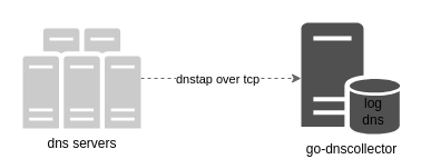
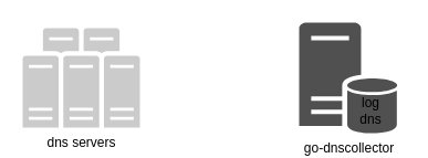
  <mxCell id="0" />
  <mxCell id="1" parent="0" />
- <mxCell id="2" value="" style="edgeStyle=orthogonalEdgeStyle;rounded=0;orthogonalLoop=1;jettySize=auto;html=1;dashed=1;strokeColor=#666666;" edge="1" parent="1" source="4" target="5"><mxGeometry relative="1" as="geometry"><mxPoint x="260" y="70" as="targetPoint" /></mxGeometry></mxCell>
- <mxCell id="3" value="dnstap over tcp" style="edgeLabel;html=1;align=center;verticalAlign=middle;resizable=0;points=[];" vertex="1" connectable="0" parent="2"><mxGeometry x="-0.219" y="-2" relative="1" as="geometry"><mxPoint x="12" y="-2" as="offset" /></mxGeometry></mxCell>
  <mxCell id="4" value="dns servers" style="sketch=0;pointerEvents=1;shadow=0;dashed=0;html=1;strokeColor=none;fillColor=#505050;labelPosition=center;verticalLabelPosition=bottom;verticalAlign=top;outlineConnect=0;align=center;shape=mxgraph.office.servers.server_farm;fillColor=#CCCBCB;" vertex="1" parent="1"><mxGeometry x="20" y="25" width="106" height="90" as="geometry" /></mxCell>
  <mxCell id="5" value="go-dnscollector" style="sketch=0;pointerEvents=1;shadow=0;dashed=0;html=1;strokeColor=none;fillColor=#505050;labelPosition=center;verticalLabelPosition=bottom;verticalAlign=top;outlineConnect=0;align=center;shape=mxgraph.office.servers.database_server;" vertex="1" parent="1"><mxGeometry x="270" y="20" width="90" height="100" as="geometry" /></mxCell>
  <mxCell id="6" value="log&lt;br&gt;dns" style="text;html=1;strokeColor=none;fillColor=none;align=center;verticalAlign=middle;whiteSpace=wrap;rounded=0;" vertex="1" parent="1"><mxGeometry x="305" y="85" width="60" height="30" as="geometry" /></mxCell>
